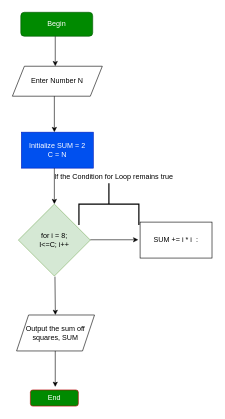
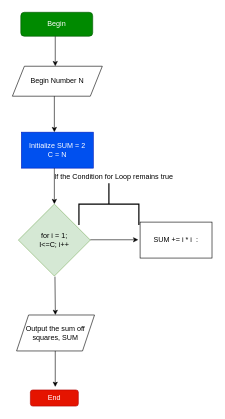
  <mxCell id="0" />
  <mxCell id="1" parent="0" />
  <mxCell id="2" value="Begin" style="rounded=1;whiteSpace=wrap;html=1;fontSize=12;glass=0;strokeWidth=1;shadow=0;fillColor=#008a00;fontColor=#ffffff;strokeColor=#005700;" parent="1" vertex="1"><mxGeometry x="34" y="20" width="120" height="40" as="geometry" /></mxCell>
- <mxCell id="3" value="Enter Number N" style="shape=parallelogram;perimeter=parallelogramPerimeter;whiteSpace=wrap;html=1;fixedSize=1;" parent="1" vertex="1"><mxGeometry x="20" y="110" width="150" height="50" as="geometry" /></mxCell>
+ <mxCell id="3" value="Begin Number N" style="shape=parallelogram;perimeter=parallelogramPerimeter;whiteSpace=wrap;html=1;fixedSize=1;" parent="1" vertex="1"><mxGeometry x="20" y="110" width="150" height="50" as="geometry" /></mxCell>
  <mxCell id="4" value="" style="endArrow=classic;html=1;rounded=0;" parent="1" edge="1"><mxGeometry width="50" height="50" relative="1" as="geometry"><mxPoint x="91.5" y="60" as="sourcePoint" /><mxPoint x="91.5" y="110" as="targetPoint" /></mxGeometry></mxCell>
  <mxCell id="5" value="&lt;div&gt;Initialize SUM = 2&lt;/div&gt;&lt;div&gt;C = N&lt;br&gt;&lt;/div&gt;" style="rounded=0;whiteSpace=wrap;html=1;fillColor=#0050ef;fontColor=#ffffff;strokeColor=#001DBC;" parent="1" vertex="1"><mxGeometry x="35" y="220" width="120" height="60" as="geometry" /></mxCell>
  <mxCell id="6" value="" style="endArrow=classic;html=1;rounded=0;" parent="1" edge="1"><mxGeometry width="50" height="50" relative="1" as="geometry"><mxPoint x="90" y="160" as="sourcePoint" /><mxPoint x="90" y="220" as="targetPoint" /></mxGeometry></mxCell>
  <mxCell id="7" value="" style="endArrow=classic;html=1;rounded=0;" parent="1" edge="1"><mxGeometry width="50" height="50" relative="1" as="geometry"><mxPoint x="90" y="280" as="sourcePoint" /><mxPoint x="90" y="340" as="targetPoint" /></mxGeometry></mxCell>
- <mxCell id="8" value="&lt;div&gt;for i = 8;&lt;/div&gt;&lt;div&gt;I&amp;lt;=C; i++&lt;br&gt;&lt;/div&gt;" style="rhombus;whiteSpace=wrap;html=1;fillColor=#d5e8d4;strokeColor=#82b366;" parent="1" vertex="1"><mxGeometry x="30" y="340" width="120" height="120" as="geometry" /></mxCell>
+ <mxCell id="8" value="&lt;div&gt;for i = 1;&lt;/div&gt;&lt;div&gt;I&amp;lt;=C; i++&lt;br&gt;&lt;/div&gt;" style="rhombus;whiteSpace=wrap;html=1;fillColor=#d5e8d4;strokeColor=#82b366;" parent="1" vertex="1"><mxGeometry x="30" y="340" width="120" height="120" as="geometry" /></mxCell>
  <mxCell id="9" value="" style="endArrow=classic;html=1;rounded=0;" parent="1" edge="1"><mxGeometry width="50" height="50" relative="1" as="geometry"><mxPoint x="150" y="399.5" as="sourcePoint" /><mxPoint x="230" y="399.5" as="targetPoint" /></mxGeometry></mxCell>
  <mxCell id="10" value="SUM += i * i&amp;nbsp; :" style="rounded=0;whiteSpace=wrap;html=1;" parent="1" vertex="1"><mxGeometry x="233" y="370" width="120" height="60" as="geometry" /></mxCell>
  <mxCell id="11" value="" style="strokeWidth=2;html=1;shape=mxgraph.flowchart.annotation_2;align=left;labelPosition=right;pointerEvents=1;rotation=90;" parent="1" vertex="1"><mxGeometry x="146" y="290" width="70" height="100" as="geometry" /></mxCell>
  <mxCell id="12" value="If the Condition for Loop remains true" style="text;html=1;align=center;verticalAlign=middle;resizable=0;points=[];autosize=1;strokeColor=none;fillColor=none;" parent="1" vertex="1"><mxGeometry x="84" y="280" width="210" height="30" as="geometry" /></mxCell>
  <mxCell id="13" value="" style="endArrow=classic;html=1;rounded=0;" parent="1" target="14" edge="1"><mxGeometry width="50" height="50" relative="1" as="geometry"><mxPoint x="91" y="461" as="sourcePoint" /><mxPoint x="91" y="511" as="targetPoint" /></mxGeometry></mxCell>
  <mxCell id="14" value="Output the sum off squares, SUM" style="shape=parallelogram;perimeter=parallelogramPerimeter;whiteSpace=wrap;html=1;fixedSize=1;" parent="1" vertex="1"><mxGeometry x="27" y="525" width="130" height="60" as="geometry" /></mxCell>
  <mxCell id="15" value="" style="endArrow=classic;html=1;rounded=0;" parent="1" edge="1"><mxGeometry width="50" height="50" relative="1" as="geometry"><mxPoint x="91.5" y="585" as="sourcePoint" /><mxPoint x="91.5" y="645" as="targetPoint" /></mxGeometry></mxCell>
- <mxCell id="16" value="End" style="rounded=1;whiteSpace=wrap;html=1;fillColor=#008a00;fontColor=#ffffff;strokeColor=#B20000;" parent="1" vertex="1"><mxGeometry x="50" y="650" width="80" height="27" as="geometry" /></mxCell>
+ <mxCell id="16" value="End" style="rounded=1;whiteSpace=wrap;html=1;fillColor=#e51400;fontColor=#ffffff;strokeColor=#B20000;" parent="1" vertex="1"><mxGeometry x="50" y="650" width="80" height="27" as="geometry" /></mxCell>
